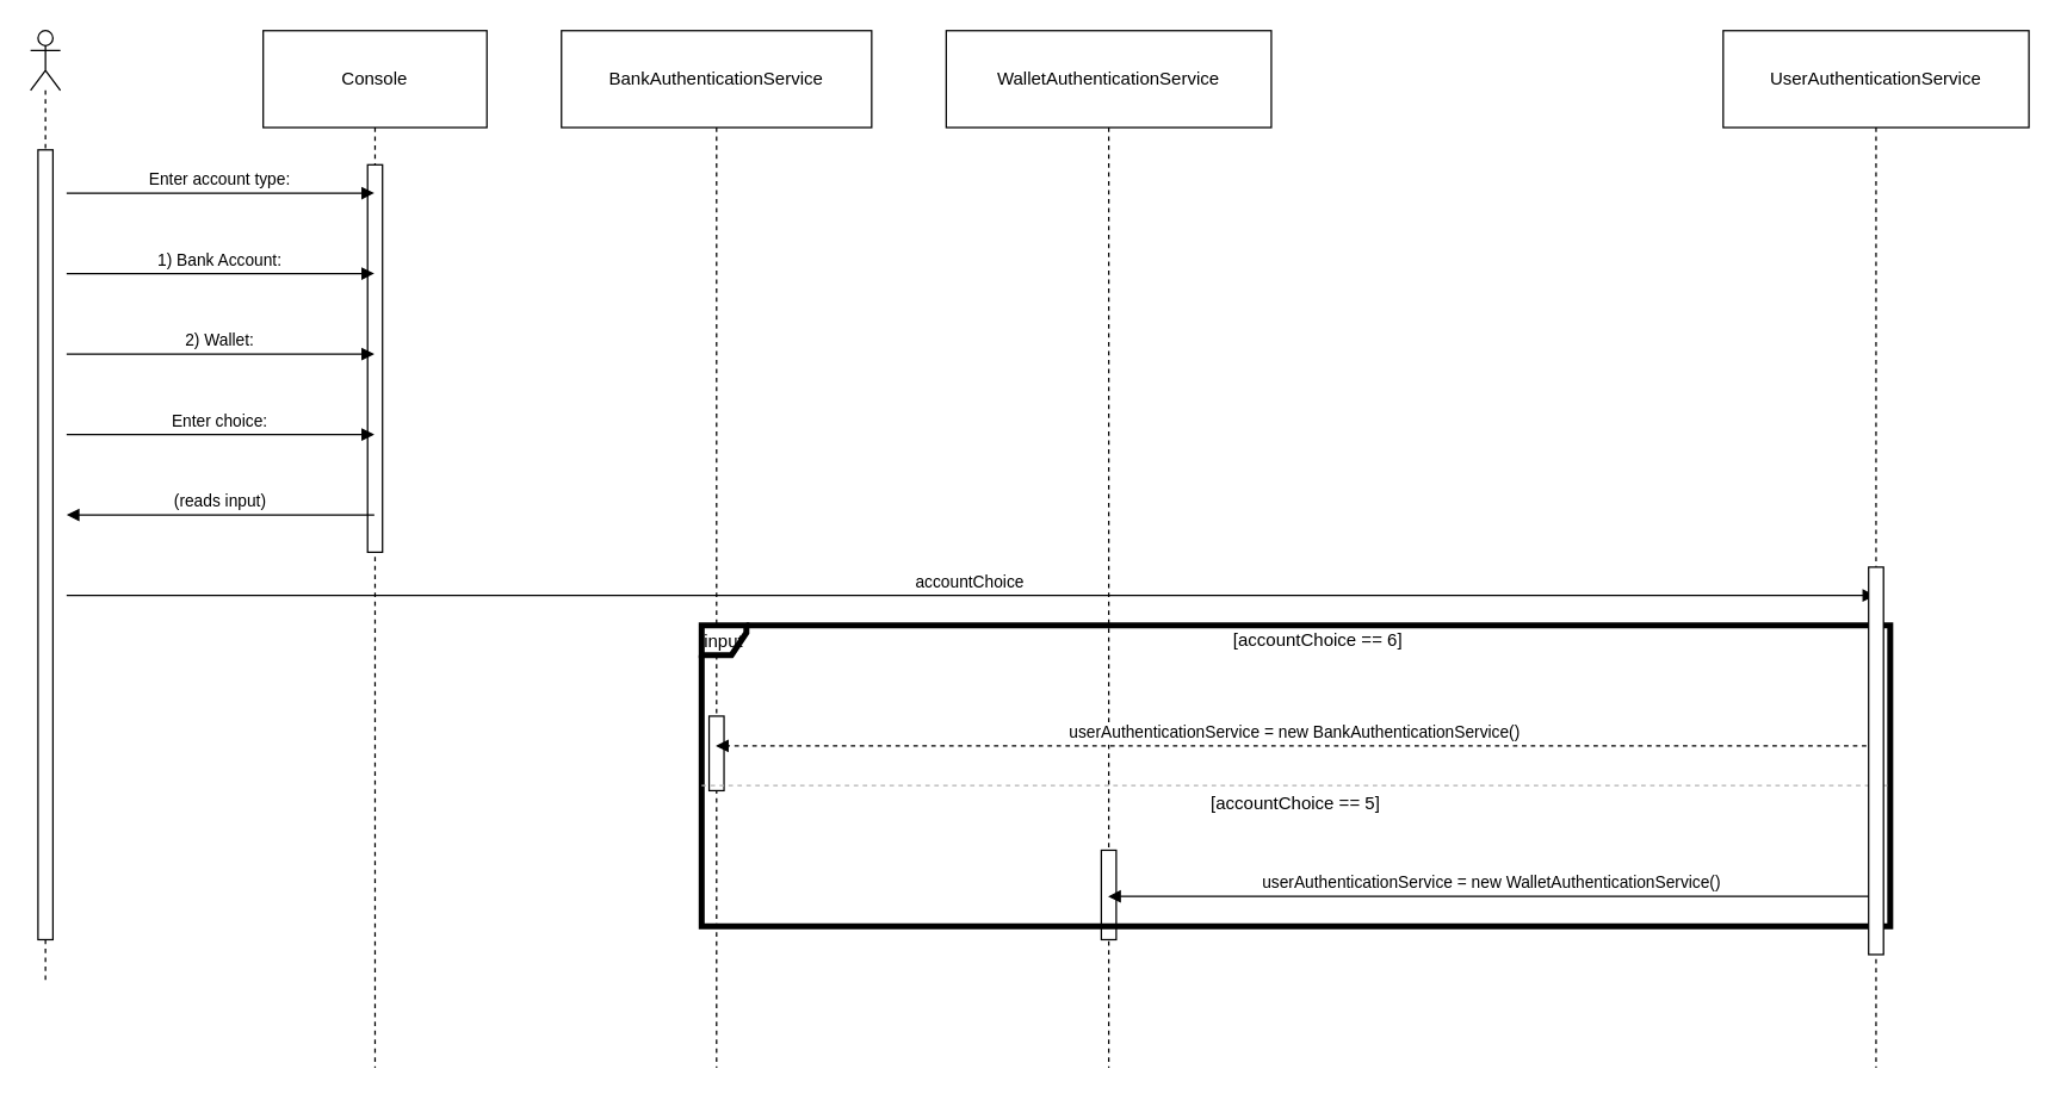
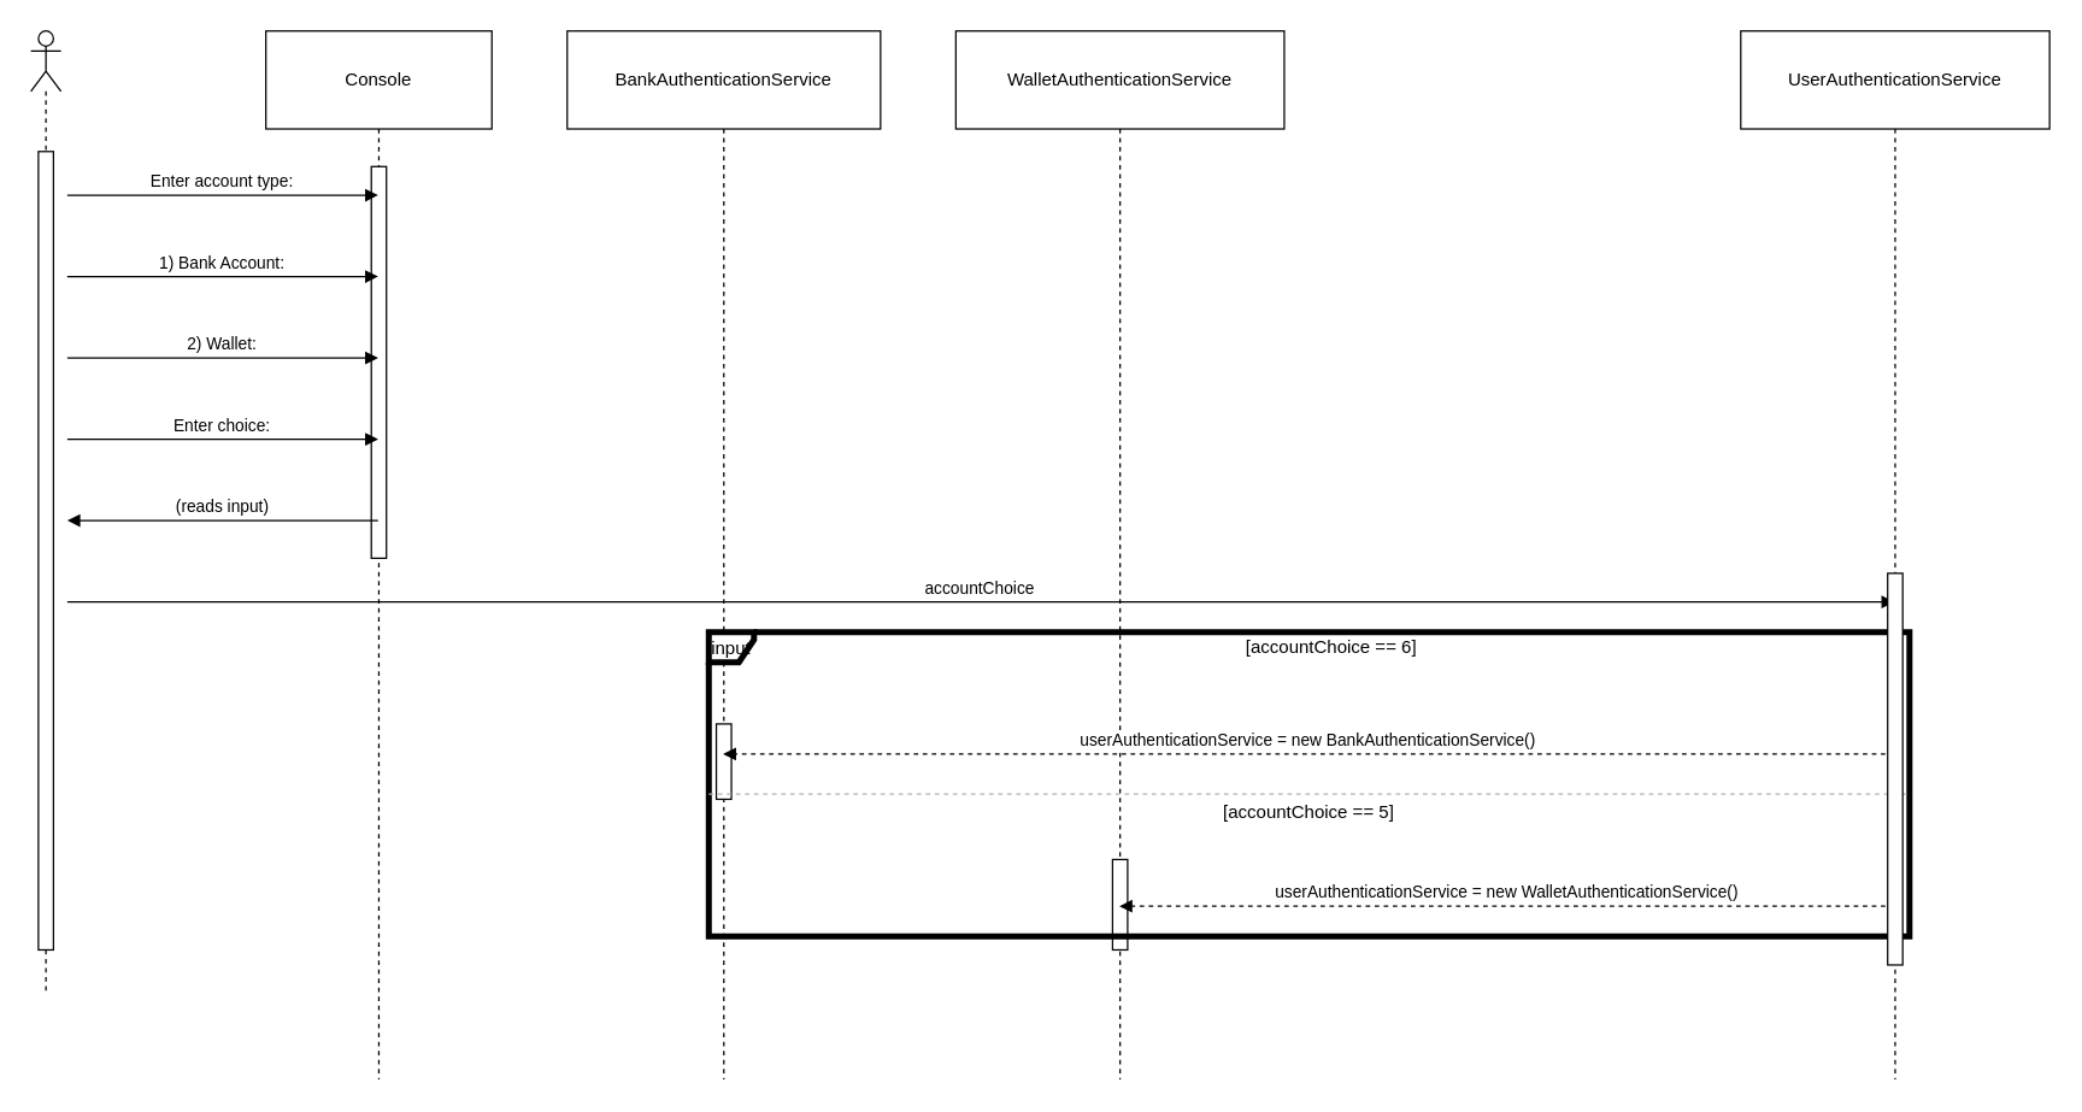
  <mxCell id="0" />
  <mxCell id="1" parent="0" />
  <mxCell id="2" value="Console" style="shape=umlLifeline;perimeter=lifelinePerimeter;whiteSpace=wrap;container=1;dropTarget=0;collapsible=0;recursiveResize=0;outlineConnect=0;portConstraint=eastwest;newEdgeStyle={&quot;edgeStyle&quot;:&quot;elbowEdgeStyle&quot;,&quot;elbow&quot;:&quot;vertical&quot;,&quot;curved&quot;:0,&quot;rounded&quot;:0};size=65;" vertex="1" parent="1"><mxGeometry x="176" y="20" width="150" height="696" as="geometry" /></mxCell>
  <mxCell id="3" value="" style="html=1;points=[[0,0,0,0,5],[0,1,0,0,-5],[1,0,0,0,5],[1,1,0,0,-5]];perimeter=orthogonalPerimeter;outlineConnect=0;targetShapes=umlLifeline;portConstraint=eastwest;newEdgeStyle={&quot;curved&quot;:0,&quot;rounded&quot;:0};" vertex="1" parent="2"><mxGeometry x="70" y="90" width="10" height="260" as="geometry" /></mxCell>
  <mxCell id="4" value="BankAuthenticationService" style="shape=umlLifeline;perimeter=lifelinePerimeter;whiteSpace=wrap;container=1;dropTarget=0;collapsible=0;recursiveResize=0;outlineConnect=0;portConstraint=eastwest;newEdgeStyle={&quot;edgeStyle&quot;:&quot;elbowEdgeStyle&quot;,&quot;elbow&quot;:&quot;vertical&quot;,&quot;curved&quot;:0,&quot;rounded&quot;:0};size=65;" vertex="1" parent="1"><mxGeometry x="376" y="20" width="208" height="696" as="geometry" /></mxCell>
  <mxCell id="5" value="" style="html=1;points=[[0,0,0,0,5],[0,1,0,0,-5],[1,0,0,0,5],[1,1,0,0,-5]];perimeter=orthogonalPerimeter;outlineConnect=0;targetShapes=umlLifeline;portConstraint=eastwest;newEdgeStyle={&quot;curved&quot;:0,&quot;rounded&quot;:0};" vertex="1" parent="4"><mxGeometry x="99" y="460" width="10" height="50" as="geometry" /></mxCell>
  <mxCell id="6" value="WalletAuthenticationService" style="shape=umlLifeline;perimeter=lifelinePerimeter;whiteSpace=wrap;container=1;dropTarget=0;collapsible=0;recursiveResize=0;outlineConnect=0;portConstraint=eastwest;newEdgeStyle={&quot;edgeStyle&quot;:&quot;elbowEdgeStyle&quot;,&quot;elbow&quot;:&quot;vertical&quot;,&quot;curved&quot;:0,&quot;rounded&quot;:0};size=65;" vertex="1" parent="1"><mxGeometry x="634" y="20" width="218" height="696" as="geometry" /></mxCell>
  <mxCell id="7" value="" style="html=1;points=[[0,0,0,0,5],[0,1,0,0,-5],[1,0,0,0,5],[1,1,0,0,-5]];perimeter=orthogonalPerimeter;outlineConnect=0;targetShapes=umlLifeline;portConstraint=eastwest;newEdgeStyle={&quot;curved&quot;:0,&quot;rounded&quot;:0};" vertex="1" parent="6"><mxGeometry x="104" y="550" width="10" height="60" as="geometry" /></mxCell>
  <mxCell id="8" value="UserAuthenticationService" style="shape=umlLifeline;perimeter=lifelinePerimeter;whiteSpace=wrap;container=1;dropTarget=0;collapsible=0;recursiveResize=0;outlineConnect=0;portConstraint=eastwest;newEdgeStyle={&quot;edgeStyle&quot;:&quot;elbowEdgeStyle&quot;,&quot;elbow&quot;:&quot;vertical&quot;,&quot;curved&quot;:0,&quot;rounded&quot;:0};size=65;" vertex="1" parent="1"><mxGeometry x="1155" y="20" width="205" height="696" as="geometry" /></mxCell>
  <mxCell id="9" value="input" style="shape=umlFrame;pointerEvents=0;dropTarget=0;strokeColor=#000000;height=20;width=30;strokeWidth=4;" vertex="1" parent="1"><mxGeometry x="470" y="419" width="797" height="202" as="geometry" /></mxCell>
  <mxCell id="10" value="[accountChoice == 6]" style="text;strokeColor=none;fillColor=none;align=center;verticalAlign=middle;whiteSpace=wrap;" vertex="1" parent="9"><mxGeometry x="30" width="767" height="20" as="geometry" /></mxCell>
  <mxCell id="11" value="[accountChoice == 5]" style="shape=line;dashed=1;whiteSpace=wrap;verticalAlign=top;labelPosition=center;verticalLabelPosition=middle;align=center;strokeColor=#B3B3B3;" vertex="1" parent="9"><mxGeometry y="106" width="797" height="3" as="geometry" /></mxCell>
  <mxCell id="12" value="Enter account type:" style="verticalAlign=bottom;endArrow=block;edgeStyle=elbowEdgeStyle;elbow=vertical;curved=0;rounded=0;" edge="1" parent="1" target="2"><mxGeometry relative="1" as="geometry"><Array as="points"><mxPoint x="158" y="129" /></Array><mxPoint x="44.167" y="129" as="sourcePoint" /></mxGeometry></mxCell>
  <mxCell id="13" value="1) Bank Account:" style="verticalAlign=bottom;endArrow=block;edgeStyle=elbowEdgeStyle;elbow=vertical;curved=0;rounded=0;" edge="1" parent="1" target="2"><mxGeometry relative="1" as="geometry"><Array as="points"><mxPoint x="158" y="183" /></Array><mxPoint x="44.167" y="183" as="sourcePoint" /></mxGeometry></mxCell>
  <mxCell id="14" value="2) Wallet:" style="verticalAlign=bottom;endArrow=block;edgeStyle=elbowEdgeStyle;elbow=vertical;curved=0;rounded=0;" edge="1" parent="1" target="2"><mxGeometry relative="1" as="geometry"><Array as="points"><mxPoint x="158" y="237" /></Array><mxPoint x="44.167" y="237" as="sourcePoint" /></mxGeometry></mxCell>
  <mxCell id="15" value="Enter choice:" style="verticalAlign=bottom;endArrow=block;edgeStyle=elbowEdgeStyle;elbow=vertical;curved=0;rounded=0;" edge="1" parent="1" target="2"><mxGeometry relative="1" as="geometry"><Array as="points"><mxPoint x="158" y="291" /></Array><mxPoint x="44.167" y="291" as="sourcePoint" /></mxGeometry></mxCell>
  <mxCell id="16" value="(reads input)" style="verticalAlign=bottom;endArrow=block;edgeStyle=elbowEdgeStyle;elbow=vertical;curved=0;rounded=0;" edge="1" parent="1" source="2"><mxGeometry relative="1" as="geometry"><Array as="points"><mxPoint x="158" y="345" /></Array><mxPoint x="44.167" y="345" as="targetPoint" /></mxGeometry></mxCell>
  <mxCell id="17" value="accountChoice" style="verticalAlign=bottom;endArrow=block;edgeStyle=elbowEdgeStyle;elbow=vertical;curved=0;rounded=0;" edge="1" parent="1" target="8"><mxGeometry relative="1" as="geometry"><Array as="points"><mxPoint x="661" y="399" /></Array><mxPoint x="44.167" y="399" as="sourcePoint" /></mxGeometry></mxCell>
  <mxCell id="18" value="userAuthenticationService = new BankAuthenticationService()" style="verticalAlign=bottom;endArrow=block;edgeStyle=elbowEdgeStyle;elbow=vertical;curved=0;rounded=0;dashed=1;" edge="1" parent="1" source="8" target="4"><mxGeometry relative="1" as="geometry"><Array as="points"><mxPoint x="879" y="500" /></Array></mxGeometry></mxCell>
- <mxCell id="19" value="userAuthenticationService = new WalletAuthenticationService()" style="verticalAlign=bottom;endArrow=block;edgeStyle=elbowEdgeStyle;elbow=vertical;curved=0;rounded=0;" edge="1" parent="1" source="8" target="6"><mxGeometry relative="1" as="geometry"><Array as="points"><mxPoint x="1010" y="601" /></Array></mxGeometry></mxCell>
+ <mxCell id="19" value="userAuthenticationService = new WalletAuthenticationService()" style="verticalAlign=bottom;endArrow=block;edgeStyle=elbowEdgeStyle;elbow=vertical;curved=0;rounded=0;dashed=1;" edge="1" parent="1" source="8" target="6"><mxGeometry relative="1" as="geometry"><Array as="points"><mxPoint x="1010" y="601" /></Array></mxGeometry></mxCell>
  <mxCell id="20" value="" style="shape=umlLifeline;perimeter=lifelinePerimeter;whiteSpace=wrap;html=1;container=1;dropTarget=0;collapsible=0;recursiveResize=0;outlineConnect=0;portConstraint=eastwest;newEdgeStyle={&quot;curved&quot;:0,&quot;rounded&quot;:0};participant=umlActor;" vertex="1" parent="1"><mxGeometry x="20" y="20" width="20" height="640" as="geometry" /></mxCell>
  <mxCell id="21" value="" style="html=1;points=[[0,0,0,0,5],[0,1,0,0,-5],[1,0,0,0,5],[1,1,0,0,-5]];perimeter=orthogonalPerimeter;outlineConnect=0;targetShapes=umlLifeline;portConstraint=eastwest;newEdgeStyle={&quot;curved&quot;:0,&quot;rounded&quot;:0};" vertex="1" parent="20"><mxGeometry x="5" y="80" width="10" height="530" as="geometry" /></mxCell>
  <mxCell id="22" value="" style="html=1;points=[[0,0,0,0,5],[0,1,0,0,-5],[1,0,0,0,5],[1,1,0,0,-5]];perimeter=orthogonalPerimeter;outlineConnect=0;targetShapes=umlLifeline;portConstraint=eastwest;newEdgeStyle={&quot;curved&quot;:0,&quot;rounded&quot;:0};" vertex="1" parent="1"><mxGeometry x="1252.5" y="380" width="10" height="260" as="geometry" /></mxCell>
